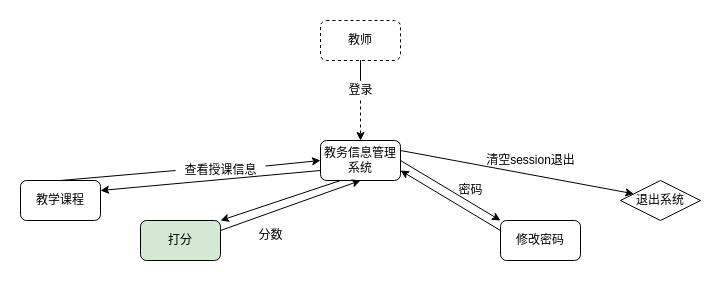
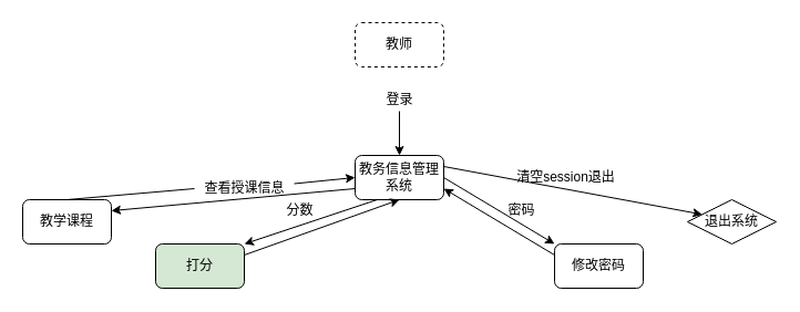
  <mxCell id="0" />
  <mxCell id="1" parent="0" />
- <mxCell id="2" style="edgeStyle=orthogonalEdgeStyle;rounded=0;orthogonalLoop=1;jettySize=auto;html=1;exitX=0.5;exitY=1;exitDx=0;exitDy=0;startArrow=none;dashed=1;" edge="1" parent="1" source="9" target="4"><mxGeometry relative="1" as="geometry" /></mxCell>
+ <mxCell id="2" style="edgeStyle=orthogonalEdgeStyle;rounded=0;orthogonalLoop=1;jettySize=auto;html=1;exitX=0.5;exitY=1;exitDx=0;exitDy=0;startArrow=none;" edge="1" parent="1" source="9" target="4"><mxGeometry relative="1" as="geometry" /></mxCell>
  <mxCell id="3" value="教师" style="rounded=1;whiteSpace=wrap;html=1;dashed=1;" vertex="1" parent="1"><mxGeometry x="320" y="20" width="80" height="40" as="geometry" /></mxCell>
  <mxCell id="4" value="教务信息管理系统" style="rounded=1;whiteSpace=wrap;html=1;" vertex="1" parent="1"><mxGeometry x="320" y="140" width="80" height="40" as="geometry" /></mxCell>
  <mxCell id="5" value="教学课程" style="rounded=1;whiteSpace=wrap;html=1;" vertex="1" parent="1"><mxGeometry x="20" y="180" width="80" height="40" as="geometry" /></mxCell>
  <mxCell id="6" value="打分" style="rounded=1;whiteSpace=wrap;html=1;fillColor=#d5e8d4;" vertex="1" parent="1"><mxGeometry x="140" y="220" width="80" height="40" as="geometry" /></mxCell>
  <mxCell id="7" value="修改密码" style="rounded=1;whiteSpace=wrap;html=1;" vertex="1" parent="1"><mxGeometry x="500" y="220" width="80" height="40" as="geometry" /></mxCell>
  <mxCell id="8" value="退出系统" style="rhombus;whiteSpace=wrap;html=1;" vertex="1" parent="1"><mxGeometry x="620" y="180" width="80" height="40" as="geometry" /></mxCell>
  <mxCell id="9" value="登录" style="text;html=1;align=center;verticalAlign=middle;resizable=0;points=[];autosize=1;strokeColor=none;fillColor=none;" vertex="1" parent="1"><mxGeometry x="340" y="80" width="40" height="20" as="geometry" /></mxCell>
- <mxCell id="10" value="" style="edgeStyle=orthogonalEdgeStyle;rounded=0;orthogonalLoop=1;jettySize=auto;html=1;exitX=0.5;exitY=1;exitDx=0;exitDy=0;endArrow=none;" edge="1" parent="1" source="3" target="9"><mxGeometry relative="1" as="geometry"><mxPoint x="360" y="60" as="sourcePoint" /><mxPoint x="360" y="140" as="targetPoint" /></mxGeometry></mxCell>
  <mxCell id="11" value="" style="endArrow=classic;html=1;rounded=0;entryX=0;entryY=0.5;entryDx=0;entryDy=0;startArrow=none;" edge="1" parent="1" source="13" target="4"><mxGeometry width="50" height="50" relative="1" as="geometry"><mxPoint x="60" y="180" as="sourcePoint" /><mxPoint x="110" y="130" as="targetPoint" /></mxGeometry></mxCell>
  <mxCell id="12" value="" style="endArrow=classic;html=1;rounded=0;exitX=0;exitY=0.75;exitDx=0;exitDy=0;" edge="1" parent="1" source="4"><mxGeometry width="50" height="50" relative="1" as="geometry"><mxPoint x="200" y="120" as="sourcePoint" /><mxPoint x="100" y="190" as="targetPoint" /></mxGeometry></mxCell>
  <mxCell id="13" value="查看授课信息" style="text;html=1;align=center;verticalAlign=middle;resizable=0;points=[];autosize=1;strokeColor=none;fillColor=none;" vertex="1" parent="1"><mxGeometry x="175" y="160" width="90" height="20" as="geometry" /></mxCell>
  <mxCell id="14" value="" style="endArrow=none;html=1;rounded=0;entryX=0;entryY=0.5;entryDx=0;entryDy=0;" edge="1" parent="1" target="13"><mxGeometry width="50" height="50" relative="1" as="geometry"><mxPoint x="60" y="180" as="sourcePoint" /><mxPoint x="320" y="160" as="targetPoint" /></mxGeometry></mxCell>
  <mxCell id="15" value="" style="endArrow=classic;html=1;rounded=0;exitX=0.25;exitY=1;exitDx=0;exitDy=0;" edge="1" parent="1" source="4"><mxGeometry width="50" height="50" relative="1" as="geometry"><mxPoint x="430" y="200" as="sourcePoint" /><mxPoint x="220" y="220" as="targetPoint" /></mxGeometry></mxCell>
  <mxCell id="16" value="" style="endArrow=classic;html=1;rounded=0;entryX=0.5;entryY=1;entryDx=0;entryDy=0;" edge="1" parent="1" target="4"><mxGeometry width="50" height="50" relative="1" as="geometry"><mxPoint x="220" y="230" as="sourcePoint" /><mxPoint x="330" y="130" as="targetPoint" /><Array as="points" /></mxGeometry></mxCell>
- <mxCell id="17" value="分数" style="text;html=1;align=center;verticalAlign=middle;resizable=0;points=[];autosize=1;strokeColor=none;fillColor=none;" vertex="1" parent="1"><mxGeometry x="250" y="225" width="40" height="20" as="geometry" /></mxCell>
+ <mxCell id="17" value="分数" style="text;html=1;align=center;verticalAlign=middle;resizable=0;points=[];autosize=1;strokeColor=none;fillColor=none;" vertex="1" parent="1"><mxGeometry x="250" y="180" width="40" height="20" as="geometry" /></mxCell>
  <mxCell id="18" value="" style="endArrow=classic;html=1;rounded=0;entryX=1;entryY=0.75;entryDx=0;entryDy=0;" edge="1" parent="1" target="4"><mxGeometry width="50" height="50" relative="1" as="geometry"><mxPoint x="500" y="230" as="sourcePoint" /><mxPoint x="430" y="150" as="targetPoint" /></mxGeometry></mxCell>
  <mxCell id="19" value="" style="endArrow=classic;html=1;rounded=0;" edge="1" parent="1"><mxGeometry width="50" height="50" relative="1" as="geometry"><mxPoint x="400" y="160" as="sourcePoint" /><mxPoint x="500" y="220" as="targetPoint" /></mxGeometry></mxCell>
  <mxCell id="20" value="密码" style="text;html=1;align=center;verticalAlign=middle;resizable=0;points=[];autosize=1;strokeColor=none;fillColor=none;" vertex="1" parent="1"><mxGeometry x="450" y="180" width="40" height="20" as="geometry" /></mxCell>
  <mxCell id="21" value="" style="endArrow=classic;html=1;rounded=0;entryX=0;entryY=0.25;entryDx=0;entryDy=0;" edge="1" parent="1" target="8"><mxGeometry width="50" height="50" relative="1" as="geometry"><mxPoint x="400" y="150" as="sourcePoint" /><mxPoint x="450" y="100" as="targetPoint" /></mxGeometry></mxCell>
- <mxCell id="22" value="清空session退出" style="text;html=1;align=center;verticalAlign=middle;resizable=0;points=[];autosize=1;strokeColor=none;fillColor=none;" vertex="1" parent="1"><mxGeometry x="480" y="150" width="100" height="20" as="geometry" /></mxCell>
+ <mxCell id="22" value="清空session退出" style="text;html=1;align=center;verticalAlign=middle;resizable=0;points=[];autosize=1;strokeColor=none;fillColor=none;" vertex="1" parent="1"><mxGeometry x="460" y="150" width="100" height="20" as="geometry" /></mxCell>
